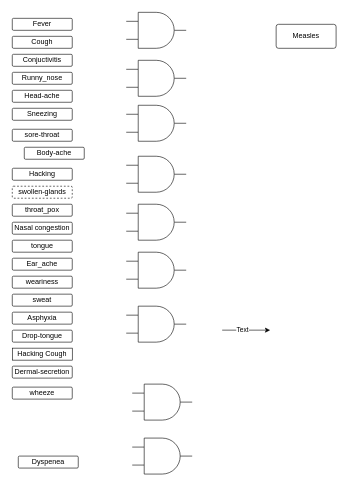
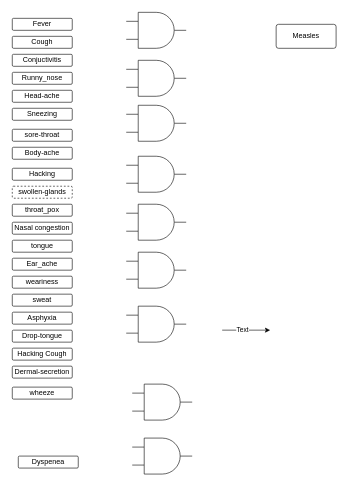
  <mxCell id="0" />
  <mxCell id="1" parent="0" />
  <mxCell id="2" value="" style="verticalLabelPosition=bottom;shadow=0;dashed=0;align=center;html=1;verticalAlign=top;shape=mxgraph.electrical.logic_gates.logic_gate;operation=and;labelBackgroundColor=none;rounded=1;" vertex="1" parent="1"><mxGeometry x="210" y="20" width="100" height="60" as="geometry" /></mxCell>
  <mxCell id="3" value="" style="verticalLabelPosition=bottom;shadow=0;dashed=0;align=center;html=1;verticalAlign=top;shape=mxgraph.electrical.logic_gates.logic_gate;operation=and;labelBackgroundColor=none;rounded=1;" vertex="1" parent="1"><mxGeometry x="210" y="100" width="100" height="60" as="geometry" /></mxCell>
  <mxCell id="4" value="" style="verticalLabelPosition=bottom;shadow=0;dashed=0;align=center;html=1;verticalAlign=top;shape=mxgraph.electrical.logic_gates.logic_gate;operation=and;labelBackgroundColor=none;rounded=1;" vertex="1" parent="1"><mxGeometry x="210" y="175" width="100" height="60" as="geometry" /></mxCell>
  <mxCell id="5" value="" style="verticalLabelPosition=bottom;shadow=0;dashed=0;align=center;html=1;verticalAlign=top;shape=mxgraph.electrical.logic_gates.logic_gate;operation=and;labelBackgroundColor=none;rounded=1;" vertex="1" parent="1"><mxGeometry x="210" y="260" width="100" height="60" as="geometry" /></mxCell>
  <mxCell id="6" value="" style="verticalLabelPosition=bottom;shadow=0;dashed=0;align=center;html=1;verticalAlign=top;shape=mxgraph.electrical.logic_gates.logic_gate;operation=and;labelBackgroundColor=none;rounded=1;" vertex="1" parent="1"><mxGeometry x="210" y="340" width="100" height="60" as="geometry" /></mxCell>
  <mxCell id="7" value="" style="verticalLabelPosition=bottom;shadow=0;dashed=0;align=center;html=1;verticalAlign=top;shape=mxgraph.electrical.logic_gates.logic_gate;operation=and;labelBackgroundColor=none;rounded=1;" vertex="1" parent="1"><mxGeometry x="210" y="420" width="100" height="60" as="geometry" /></mxCell>
  <mxCell id="8" value="" style="verticalLabelPosition=bottom;shadow=0;dashed=0;align=center;html=1;verticalAlign=top;shape=mxgraph.electrical.logic_gates.logic_gate;operation=and;labelBackgroundColor=none;rounded=1;" vertex="1" parent="1"><mxGeometry x="210" y="510" width="100" height="60" as="geometry" /></mxCell>
  <mxCell id="9" value="" style="verticalLabelPosition=bottom;shadow=0;dashed=0;align=center;html=1;verticalAlign=top;shape=mxgraph.electrical.logic_gates.logic_gate;operation=and;labelBackgroundColor=none;rounded=1;" vertex="1" parent="1"><mxGeometry x="220" y="640" width="100" height="60" as="geometry" /></mxCell>
  <mxCell id="10" value="" style="verticalLabelPosition=bottom;shadow=0;dashed=0;align=center;html=1;verticalAlign=top;shape=mxgraph.electrical.logic_gates.logic_gate;operation=and;labelBackgroundColor=none;rounded=1;" vertex="1" parent="1"><mxGeometry x="220" y="730" width="100" height="60" as="geometry" /></mxCell>
  <mxCell id="11" value="Fever" style="rounded=1;arcSize=10;whiteSpace=wrap;html=1;align=center;labelBackgroundColor=none;" vertex="1" parent="1"><mxGeometry x="20" y="30" width="100" height="20" as="geometry" /></mxCell>
  <mxCell id="12" value="Cough" style="whiteSpace=wrap;html=1;rounded=1;arcSize=10;labelBackgroundColor=none;" vertex="1" parent="1"><mxGeometry x="20" y="60" width="100" height="20" as="geometry" /></mxCell>
  <mxCell id="13" value="Conjuctivitis" style="rounded=1;arcSize=10;whiteSpace=wrap;html=1;align=center;labelBackgroundColor=none;" vertex="1" parent="1"><mxGeometry x="20" y="90" width="100" height="20" as="geometry" /></mxCell>
  <mxCell id="14" value="Runny_nose" style="whiteSpace=wrap;html=1;rounded=1;arcSize=10;labelBackgroundColor=none;" vertex="1" parent="1"><mxGeometry x="20" y="120" width="100" height="20" as="geometry" /></mxCell>
  <mxCell id="15" value="Head-ache" style="rounded=1;arcSize=10;whiteSpace=wrap;html=1;align=center;labelBackgroundColor=none;" vertex="1" parent="1"><mxGeometry x="20" y="150" width="100" height="20" as="geometry" /></mxCell>
  <mxCell id="16" value="Sneezing" style="whiteSpace=wrap;html=1;rounded=1;arcSize=10;labelBackgroundColor=none;" vertex="1" parent="1"><mxGeometry x="20" y="180" width="100" height="20" as="geometry" /></mxCell>
  <mxCell id="17" value="sore-throat" style="rounded=1;arcSize=10;whiteSpace=wrap;html=1;align=center;labelBackgroundColor=none;" vertex="1" parent="1"><mxGeometry x="20" y="215" width="100" height="20" as="geometry" /></mxCell>
- <mxCell id="18" value="Body-ache" style="whiteSpace=wrap;html=1;rounded=1;arcSize=10;labelBackgroundColor=none;" vertex="1" parent="1"><mxGeometry x="40" y="245" width="100" height="20" as="geometry" /></mxCell>
+ <mxCell id="18" value="Body-ache" style="whiteSpace=wrap;html=1;rounded=1;arcSize=10;labelBackgroundColor=none;" vertex="1" parent="1"><mxGeometry x="20" y="245" width="100" height="20" as="geometry" /></mxCell>
  <mxCell id="19" value="Hacking" style="rounded=1;arcSize=10;whiteSpace=wrap;html=1;align=center;labelBackgroundColor=none;" vertex="1" parent="1"><mxGeometry x="20" y="280" width="100" height="20" as="geometry" /></mxCell>
  <mxCell id="20" value="swollen-glands" style="whiteSpace=wrap;html=1;rounded=1;arcSize=10;labelBackgroundColor=none;dashed=1;" vertex="1" parent="1"><mxGeometry x="20" y="310" width="100" height="20" as="geometry" /></mxCell>
  <mxCell id="21" value="throat_pox" style="rounded=1;arcSize=10;whiteSpace=wrap;html=1;align=center;labelBackgroundColor=none;" vertex="1" parent="1"><mxGeometry x="20" y="340" width="100" height="20" as="geometry" /></mxCell>
  <mxCell id="22" value="Nasal congestion" style="whiteSpace=wrap;html=1;rounded=1;arcSize=10;labelBackgroundColor=none;" vertex="1" parent="1"><mxGeometry x="20" y="370" width="100" height="20" as="geometry" /></mxCell>
  <mxCell id="23" value="tongue" style="rounded=1;arcSize=10;whiteSpace=wrap;html=1;align=center;labelBackgroundColor=none;" vertex="1" parent="1"><mxGeometry x="20" y="400" width="100" height="20" as="geometry" /></mxCell>
  <mxCell id="24" value="Ear_ache" style="whiteSpace=wrap;html=1;rounded=1;arcSize=10;labelBackgroundColor=none;" vertex="1" parent="1"><mxGeometry x="20" y="430" width="100" height="20" as="geometry" /></mxCell>
  <mxCell id="25" value="weariness" style="rounded=1;arcSize=10;whiteSpace=wrap;html=1;align=center;labelBackgroundColor=none;" vertex="1" parent="1"><mxGeometry x="20" y="460" width="100" height="20" as="geometry" /></mxCell>
  <mxCell id="26" value="sweat" style="whiteSpace=wrap;html=1;rounded=1;arcSize=10;labelBackgroundColor=none;" vertex="1" parent="1"><mxGeometry x="20" y="490" width="100" height="20" as="geometry" /></mxCell>
  <mxCell id="27" value="Asphyxia" style="rounded=1;arcSize=10;whiteSpace=wrap;html=1;align=center;labelBackgroundColor=none;" vertex="1" parent="1"><mxGeometry x="20" y="520" width="100" height="20" as="geometry" /></mxCell>
  <mxCell id="28" value="Drop-tongue" style="whiteSpace=wrap;html=1;rounded=1;arcSize=10;labelBackgroundColor=none;" vertex="1" parent="1"><mxGeometry x="20" y="550" width="100" height="20" as="geometry" /></mxCell>
- <mxCell id="29" value="Hacking Cough" style="arcSize=10;whiteSpace=wrap;html=1;align=center;labelBackgroundColor=none;rounded=0;" vertex="1" parent="1"><mxGeometry x="20" y="580" width="100" height="20" as="geometry" /></mxCell>
+ <mxCell id="29" value="Hacking Cough" style="rounded=1;arcSize=10;whiteSpace=wrap;html=1;align=center;labelBackgroundColor=none;" vertex="1" parent="1"><mxGeometry x="20" y="580" width="100" height="20" as="geometry" /></mxCell>
  <mxCell id="30" value="Dermal-secretion" style="whiteSpace=wrap;html=1;rounded=1;arcSize=10;labelBackgroundColor=none;" vertex="1" parent="1"><mxGeometry x="20" y="610" width="100" height="20" as="geometry" /></mxCell>
  <mxCell id="31" value="wheeze" style="rounded=1;arcSize=10;whiteSpace=wrap;html=1;align=center;labelBackgroundColor=none;" vertex="1" parent="1"><mxGeometry x="20" y="645" width="100" height="20" as="geometry" /></mxCell>
  <mxCell id="32" value="Dyspenea" style="whiteSpace=wrap;html=1;rounded=1;arcSize=10;labelBackgroundColor=none;" vertex="1" parent="1"><mxGeometry x="30" y="760" width="100" height="20" as="geometry" /></mxCell>
  <mxCell id="33" value="Measles" style="rounded=1;arcSize=10;whiteSpace=wrap;html=1;align=center;labelBackgroundColor=none;" vertex="1" parent="1"><mxGeometry x="460" y="40" width="100" height="40" as="geometry" /></mxCell>
  <mxCell id="34" value="" style="edgeStyle=none;orthogonalLoop=1;jettySize=auto;html=1;rounded=1;" edge="1" parent="1"><mxGeometry width="80" relative="1" as="geometry"><mxPoint x="370" y="550" as="sourcePoint" /><mxPoint x="450" y="550" as="targetPoint" /><Array as="points" /></mxGeometry></mxCell>
  <mxCell id="35" value="Text" style="edgeLabel;html=1;align=center;verticalAlign=middle;resizable=0;points=[];rounded=1;" vertex="1" connectable="0" parent="34"><mxGeometry x="-0.175" y="2" relative="1" as="geometry"><mxPoint as="offset" /></mxGeometry></mxCell>
